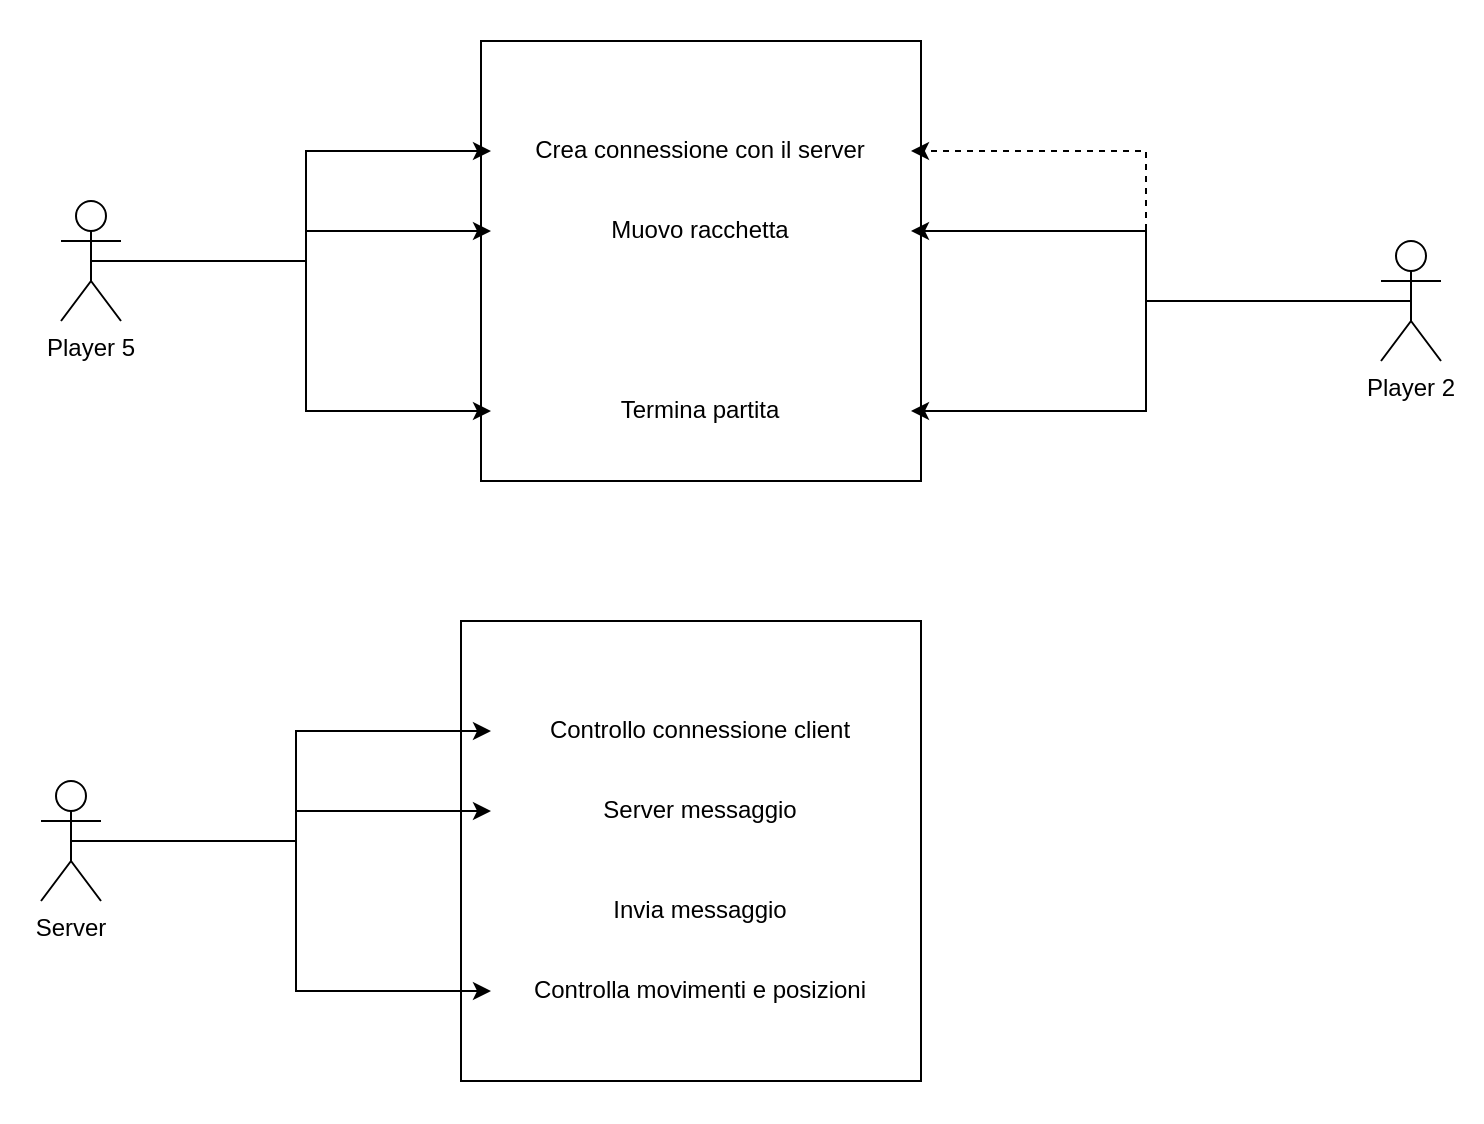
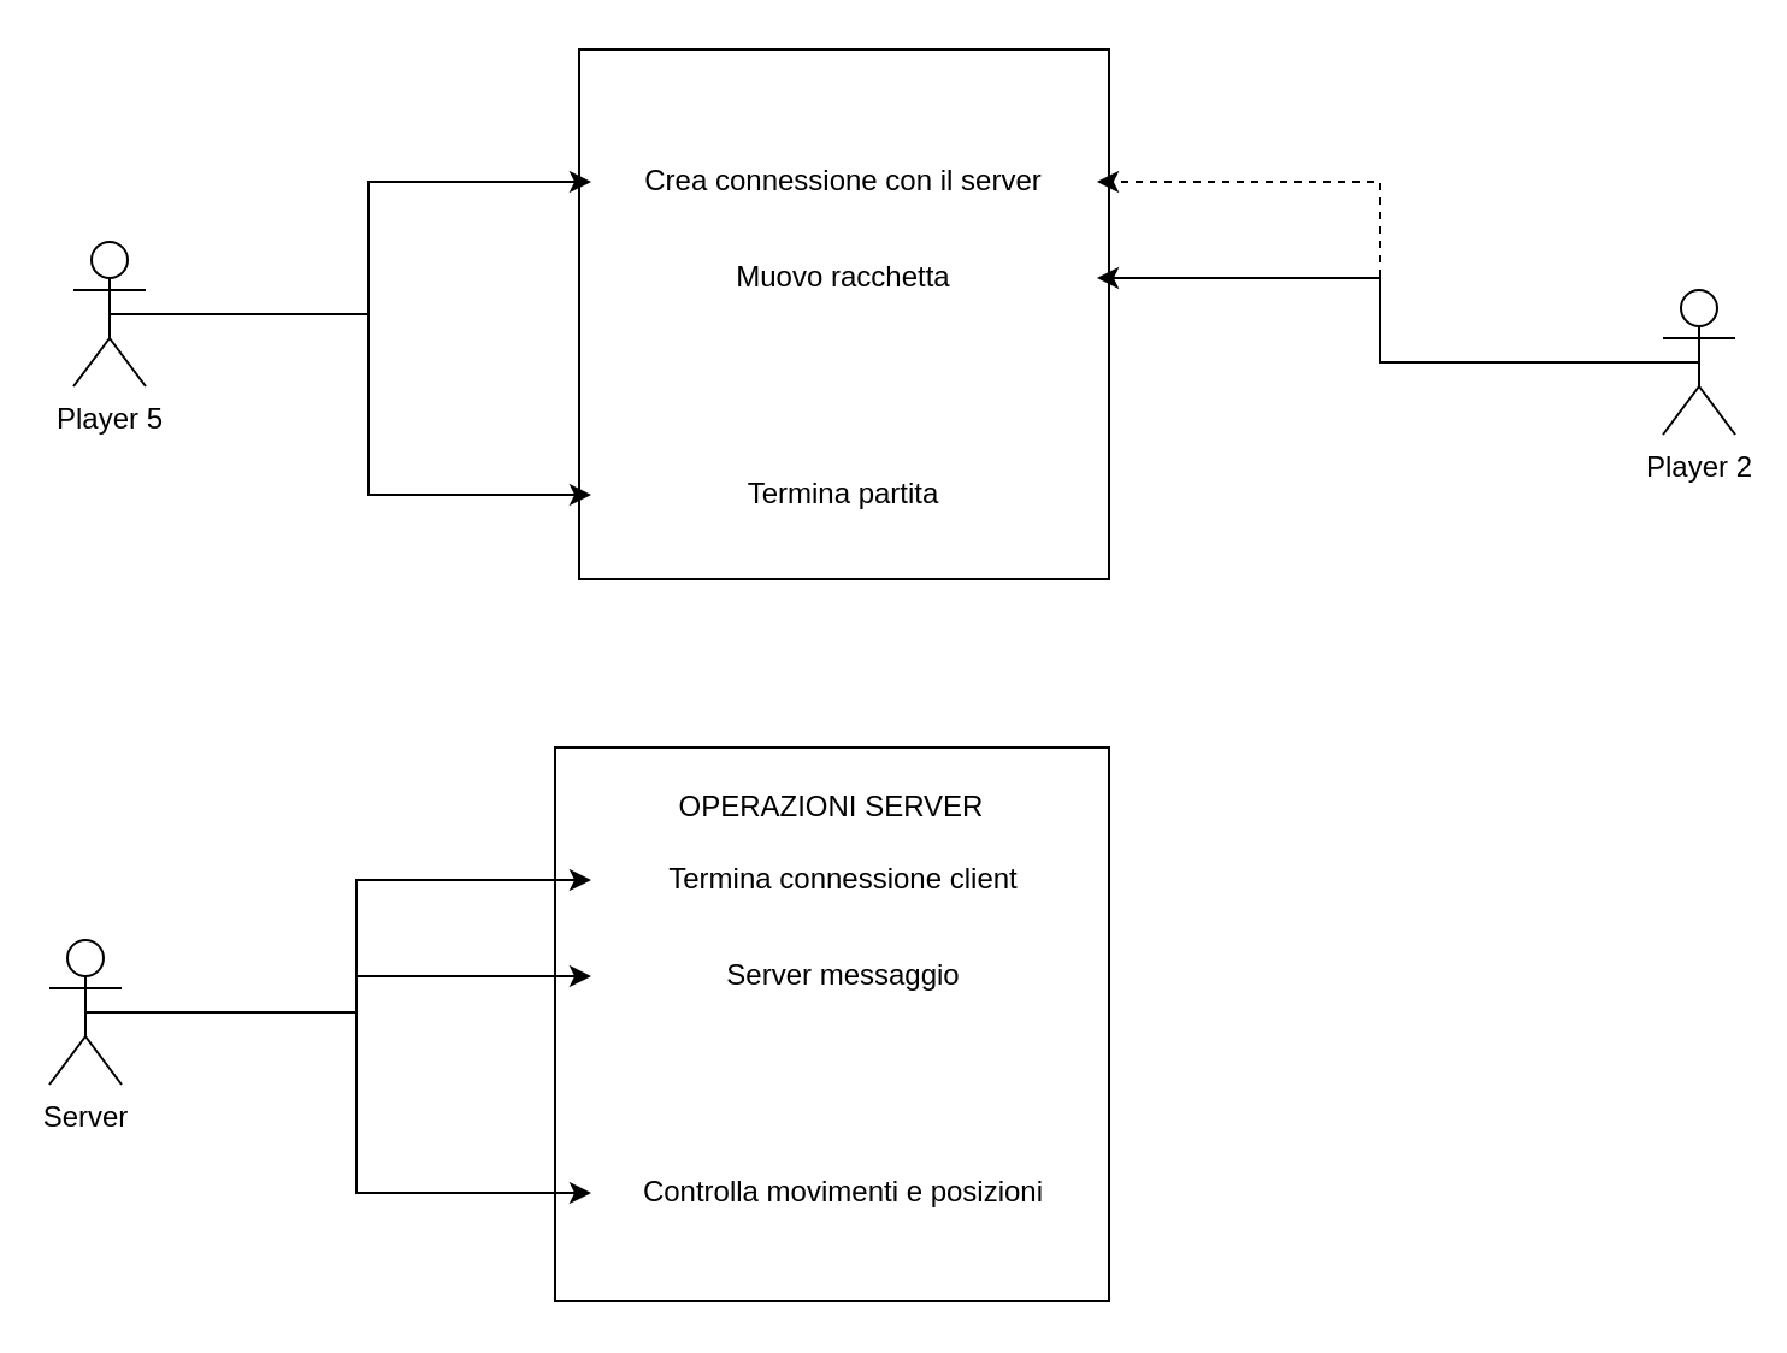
  <mxCell id="0" />
  <mxCell id="1" parent="0" />
  <mxCell id="2" value="" style="whiteSpace=wrap;html=1;aspect=fixed;" parent="1" vertex="1"><mxGeometry x="240" y="20" width="220" height="220" as="geometry" /></mxCell>
  <mxCell id="3" value="Crea connessione con il server" style="text;html=1;strokeColor=none;fillColor=none;align=center;verticalAlign=middle;whiteSpace=wrap;rounded=0;" parent="1" vertex="1"><mxGeometry x="245" y="60" width="210" height="30" as="geometry" /></mxCell>
  <mxCell id="4" value="Muovo racchetta" style="text;html=1;strokeColor=none;fillColor=none;align=center;verticalAlign=middle;whiteSpace=wrap;rounded=0;" parent="1" vertex="1"><mxGeometry x="245" y="100" width="210" height="30" as="geometry" /></mxCell>
  <mxCell id="5" value="Termina partita" style="text;html=1;strokeColor=none;fillColor=none;align=center;verticalAlign=middle;whiteSpace=wrap;rounded=0;" parent="1" vertex="1"><mxGeometry x="245" y="190" width="210" height="30" as="geometry" /></mxCell>
  <mxCell id="6" style="edgeStyle=orthogonalEdgeStyle;rounded=0;orthogonalLoop=1;jettySize=auto;html=1;exitX=0.5;exitY=0.5;exitDx=0;exitDy=0;exitPerimeter=0;entryX=0;entryY=0.5;entryDx=0;entryDy=0;" parent="1" source="7" target="5" edge="1"><mxGeometry relative="1" as="geometry" /></mxCell>
  <mxCell id="7" value="Player 5" style="shape=umlActor;verticalLabelPosition=bottom;verticalAlign=top;html=1;outlineConnect=0;" parent="1" vertex="1"><mxGeometry x="30" y="100" width="30" height="60" as="geometry" /></mxCell>
  <mxCell id="8" style="edgeStyle=orthogonalEdgeStyle;rounded=0;orthogonalLoop=1;jettySize=auto;html=1;exitX=0.5;exitY=0.5;exitDx=0;exitDy=0;exitPerimeter=0;entryX=0;entryY=0.5;entryDx=0;entryDy=0;" parent="1" source="7" target="3" edge="1"><mxGeometry relative="1" as="geometry" /></mxCell>
- <mxCell id="9" style="edgeStyle=orthogonalEdgeStyle;rounded=0;orthogonalLoop=1;jettySize=auto;html=1;exitX=0.5;exitY=0.5;exitDx=0;exitDy=0;exitPerimeter=0;" parent="1" source="7" target="4" edge="1"><mxGeometry relative="1" as="geometry" /></mxCell>
  <mxCell id="10" style="edgeStyle=orthogonalEdgeStyle;rounded=0;orthogonalLoop=1;jettySize=auto;html=1;exitX=0.5;exitY=0.5;exitDx=0;exitDy=0;exitPerimeter=0;entryX=1;entryY=0.5;entryDx=0;entryDy=0;dashed=1;" parent="1" source="13" target="3" edge="1"><mxGeometry relative="1" as="geometry" /></mxCell>
  <mxCell id="11" style="edgeStyle=orthogonalEdgeStyle;rounded=0;orthogonalLoop=1;jettySize=auto;html=1;exitX=0.5;exitY=0.5;exitDx=0;exitDy=0;exitPerimeter=0;entryX=1;entryY=0.5;entryDx=0;entryDy=0;" parent="1" source="13" target="4" edge="1"><mxGeometry relative="1" as="geometry" /></mxCell>
- <mxCell id="12" style="edgeStyle=orthogonalEdgeStyle;rounded=0;orthogonalLoop=1;jettySize=auto;html=1;exitX=0.5;exitY=0.5;exitDx=0;exitDy=0;exitPerimeter=0;entryX=1;entryY=0.5;entryDx=0;entryDy=0;" parent="1" source="13" target="5" edge="1"><mxGeometry relative="1" as="geometry" /></mxCell>
  <mxCell id="13" value="Player 2" style="shape=umlActor;verticalLabelPosition=bottom;verticalAlign=top;html=1;outlineConnect=0;" parent="1" vertex="1"><mxGeometry x="690" y="120" width="30" height="60" as="geometry" /></mxCell>
  <mxCell id="14" value="" style="whiteSpace=wrap;html=1;aspect=fixed;" parent="1" vertex="1"><mxGeometry x="230" y="310" width="230" height="230" as="geometry" /></mxCell>
- <mxCell id="16" value="Controllo connessione client" style="text;html=1;strokeColor=none;fillColor=none;align=center;verticalAlign=middle;whiteSpace=wrap;rounded=0;" parent="1" vertex="1"><mxGeometry x="245" y="350" width="210" height="30" as="geometry" /></mxCell>
+ <mxCell id="15" value="OPERAZIONI SERVER" style="text;html=1;strokeColor=none;fillColor=none;align=center;verticalAlign=middle;whiteSpace=wrap;rounded=0;" parent="1" vertex="1"><mxGeometry x="265" y="320" width="160" height="30" as="geometry" /></mxCell>
+ <mxCell id="16" value="Termina connessione client" style="text;html=1;strokeColor=none;fillColor=none;align=center;verticalAlign=middle;whiteSpace=wrap;rounded=0;" parent="1" vertex="1"><mxGeometry x="245" y="350" width="210" height="30" as="geometry" /></mxCell>
  <mxCell id="17" value="Server messaggio" style="text;html=1;strokeColor=none;fillColor=none;align=center;verticalAlign=middle;whiteSpace=wrap;rounded=0;" parent="1" vertex="1"><mxGeometry x="245" y="390" width="210" height="30" as="geometry" /></mxCell>
- <mxCell id="18" value="Invia messaggio" style="text;html=1;strokeColor=none;fillColor=none;align=center;verticalAlign=middle;whiteSpace=wrap;rounded=0;" parent="1" vertex="1"><mxGeometry x="245" y="440" width="210" height="30" as="geometry" /></mxCell>
  <mxCell id="19" value="Controlla movimenti e posizioni" style="text;html=1;strokeColor=none;fillColor=none;align=center;verticalAlign=middle;whiteSpace=wrap;rounded=0;" parent="1" vertex="1"><mxGeometry x="245" y="480" width="210" height="30" as="geometry" /></mxCell>
  <mxCell id="20" style="edgeStyle=orthogonalEdgeStyle;rounded=0;orthogonalLoop=1;jettySize=auto;html=1;exitX=0.5;exitY=0.5;exitDx=0;exitDy=0;exitPerimeter=0;entryX=0;entryY=0.5;entryDx=0;entryDy=0;" parent="1" source="21" target="19" edge="1"><mxGeometry relative="1" as="geometry" /></mxCell>
  <mxCell id="21" value="Server" style="shape=umlActor;verticalLabelPosition=bottom;verticalAlign=top;html=1;outlineConnect=0;" parent="1" vertex="1"><mxGeometry x="20" y="390" width="30" height="60" as="geometry" /></mxCell>
  <mxCell id="22" style="edgeStyle=orthogonalEdgeStyle;rounded=0;orthogonalLoop=1;jettySize=auto;html=1;exitX=0.5;exitY=0.5;exitDx=0;exitDy=0;exitPerimeter=0;entryX=0;entryY=0.5;entryDx=0;entryDy=0;" parent="1" source="21" target="16" edge="1"><mxGeometry relative="1" as="geometry" /></mxCell>
  <mxCell id="23" style="edgeStyle=orthogonalEdgeStyle;rounded=0;orthogonalLoop=1;jettySize=auto;html=1;exitX=0.5;exitY=0.5;exitDx=0;exitDy=0;exitPerimeter=0;" parent="1" source="21" target="17" edge="1"><mxGeometry relative="1" as="geometry" /></mxCell>
  <mxCell id="24" style="edgeStyle=orthogonalEdgeStyle;rounded=0;orthogonalLoop=1;jettySize=auto;html=1;exitX=0.5;exitY=1;exitDx=0;exitDy=0;" edge="1" parent="1" source="2" target="2"><mxGeometry relative="1" as="geometry" /></mxCell>
